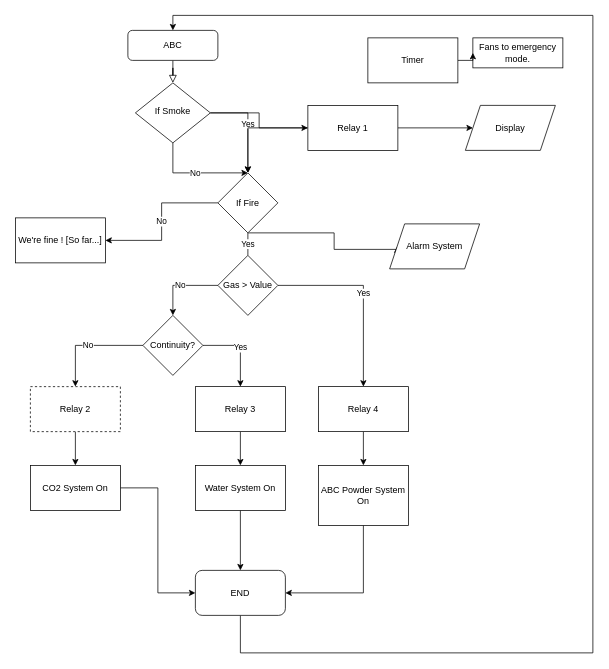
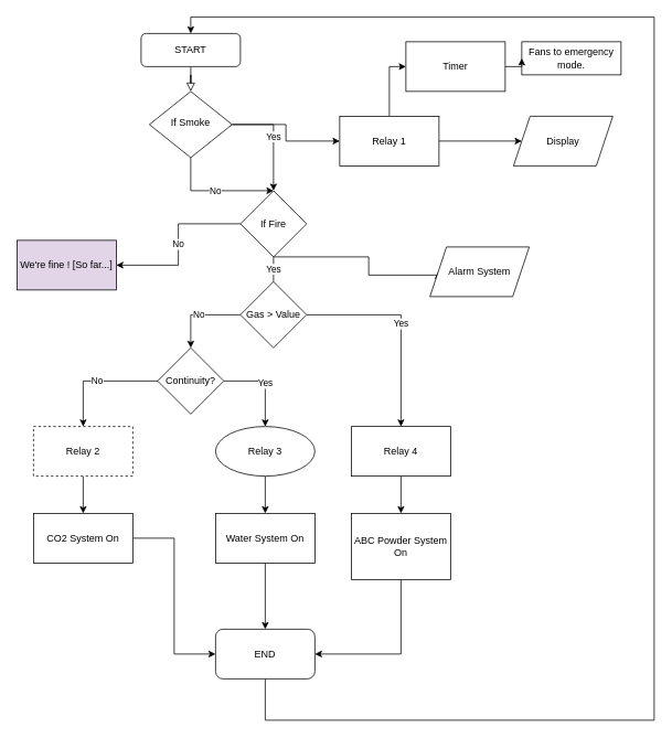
  <mxCell id="0" />
  <mxCell id="1" parent="0" />
  <mxCell id="2" value="" style="rounded=0;html=1;jettySize=auto;orthogonalLoop=1;fontSize=11;endArrow=block;endFill=0;endSize=8;strokeWidth=1;shadow=0;labelBackgroundColor=none;edgeStyle=orthogonalEdgeStyle;" parent="1" source="3" target="7" edge="1"><mxGeometry relative="1" as="geometry" /></mxCell>
- <mxCell id="3" value="ABC" style="rounded=1;whiteSpace=wrap;html=1;fontSize=12;glass=0;strokeWidth=1;shadow=0;" parent="1" vertex="1"><mxGeometry x="170" y="40" width="120" height="40" as="geometry" /></mxCell>
+ <mxCell id="3" value="START" style="rounded=1;whiteSpace=wrap;html=1;fontSize=12;glass=0;strokeWidth=1;shadow=0;" parent="1" vertex="1"><mxGeometry x="170" y="40" width="120" height="40" as="geometry" /></mxCell>
  <mxCell id="4" value="&lt;div&gt;No&lt;/div&gt;" style="edgeStyle=orthogonalEdgeStyle;rounded=0;orthogonalLoop=1;jettySize=auto;html=1;exitX=0.5;exitY=1;exitDx=0;exitDy=0;entryX=0.5;entryY=0;entryDx=0;entryDy=0;" edge="1" parent="1" source="7" target="16"><mxGeometry relative="1" as="geometry"><Array as="points"><mxPoint x="230" y="230" /></Array></mxGeometry></mxCell>
  <mxCell id="5" value="&lt;div&gt;Yes&lt;/div&gt;" style="edgeStyle=orthogonalEdgeStyle;rounded=0;orthogonalLoop=1;jettySize=auto;html=1;entryX=0.5;entryY=0;entryDx=0;entryDy=0;" edge="1" parent="1" source="7" target="16"><mxGeometry relative="1" as="geometry" /></mxCell>
  <mxCell id="6" style="edgeStyle=orthogonalEdgeStyle;rounded=0;orthogonalLoop=1;jettySize=auto;html=1;entryX=0;entryY=0.5;entryDx=0;entryDy=0;" edge="1" parent="1" source="7" target="10"><mxGeometry relative="1" as="geometry" /></mxCell>
  <mxCell id="7" value="If Smoke" style="rhombus;whiteSpace=wrap;html=1;shadow=0;fontFamily=Helvetica;fontSize=12;align=center;strokeWidth=1;spacing=6;spacingTop=-4;" parent="1" vertex="1"><mxGeometry x="180" y="110" width="100" height="80" as="geometry" /></mxCell>
  <mxCell id="8" style="edgeStyle=orthogonalEdgeStyle;rounded=0;orthogonalLoop=1;jettySize=auto;html=1;entryX=0;entryY=0.5;entryDx=0;entryDy=0;" edge="1" parent="1" source="10" target="11"><mxGeometry relative="1" as="geometry" /></mxCell>
- <mxCell id="9" style="edgeStyle=orthogonalEdgeStyle;rounded=0;orthogonalLoop=1;jettySize=auto;html=1;" edge="1" parent="1" source="10" target="16"><mxGeometry relative="1" as="geometry" /></mxCell>
+ <mxCell id="9" style="edgeStyle=orthogonalEdgeStyle;rounded=0;orthogonalLoop=1;jettySize=auto;html=1;entryX=0;entryY=0.5;entryDx=0;entryDy=0;" edge="1" parent="1" source="10" target="37"><mxGeometry relative="1" as="geometry" /></mxCell>
  <mxCell id="10" value="Relay 1" style="rounded=0;whiteSpace=wrap;html=1;" vertex="1" parent="1"><mxGeometry x="410" y="140" width="120" height="60" as="geometry" /></mxCell>
  <mxCell id="11" value="Display" style="shape=parallelogram;perimeter=parallelogramPerimeter;whiteSpace=wrap;html=1;fixedSize=1;" vertex="1" parent="1"><mxGeometry x="620" y="140" width="120" height="60" as="geometry" /></mxCell>
  <mxCell id="12" value="Fans to emergency mode." style="rounded=0;whiteSpace=wrap;html=1;" vertex="1" parent="1"><mxGeometry x="630" y="50" width="120" height="40" as="geometry" /></mxCell>
  <mxCell id="13" value="&lt;div&gt;No&lt;/div&gt;" style="edgeStyle=orthogonalEdgeStyle;rounded=0;orthogonalLoop=1;jettySize=auto;html=1;entryX=1;entryY=0.5;entryDx=0;entryDy=0;" edge="1" parent="1" source="16" target="17"><mxGeometry relative="1" as="geometry" /></mxCell>
  <mxCell id="14" value="Yes" style="edgeStyle=orthogonalEdgeStyle;rounded=0;orthogonalLoop=1;jettySize=auto;html=1;entryX=0.5;entryY=0;entryDx=0;entryDy=0;endArrow=none;" edge="1" parent="1" source="16" target="20"><mxGeometry relative="1" as="geometry" /></mxCell>
  <mxCell id="15" style="edgeStyle=orthogonalEdgeStyle;rounded=0;orthogonalLoop=1;jettySize=auto;html=1;entryX=0;entryY=0.5;entryDx=0;entryDy=0;" edge="1" parent="1" source="16" target="40"><mxGeometry relative="1" as="geometry"><Array as="points"><mxPoint x="445" y="310" /><mxPoint x="445" y="332" /></Array></mxGeometry></mxCell>
  <mxCell id="16" value="If Fire" style="rhombus;whiteSpace=wrap;html=1;" vertex="1" parent="1"><mxGeometry x="290" y="230" width="80" height="80" as="geometry" /></mxCell>
- <mxCell id="17" value="We're fine ! [So far...]" style="rounded=0;whiteSpace=wrap;html=1;" vertex="1" parent="1"><mxGeometry x="20" y="290" width="120" height="60" as="geometry" /></mxCell>
+ <mxCell id="17" value="We're fine ! [So far...]" style="rounded=0;whiteSpace=wrap;html=1;fillColor=#e1d5e7;" vertex="1" parent="1"><mxGeometry x="20" y="290" width="120" height="60" as="geometry" /></mxCell>
  <mxCell id="18" value="&lt;div&gt;No&lt;/div&gt;" style="edgeStyle=orthogonalEdgeStyle;rounded=0;orthogonalLoop=1;jettySize=auto;html=1;entryX=0.5;entryY=0;entryDx=0;entryDy=0;" edge="1" parent="1" source="20" target="23"><mxGeometry relative="1" as="geometry" /></mxCell>
  <mxCell id="19" value="&lt;div&gt;Yes&lt;/div&gt;" style="edgeStyle=orthogonalEdgeStyle;rounded=0;orthogonalLoop=1;jettySize=auto;html=1;entryX=0.5;entryY=0;entryDx=0;entryDy=0;" edge="1" parent="1" source="20" target="33"><mxGeometry relative="1" as="geometry" /></mxCell>
  <mxCell id="20" value="&lt;div&gt;Gas &amp;gt; Value&lt;/div&gt;" style="rhombus;whiteSpace=wrap;html=1;" vertex="1" parent="1"><mxGeometry x="290" y="340" width="80" height="80" as="geometry" /></mxCell>
  <mxCell id="21" value="&lt;div&gt;No&lt;/div&gt;" style="edgeStyle=orthogonalEdgeStyle;rounded=0;orthogonalLoop=1;jettySize=auto;html=1;" edge="1" parent="1" source="23" target="25"><mxGeometry relative="1" as="geometry" /></mxCell>
  <mxCell id="22" value="Yes" style="edgeStyle=orthogonalEdgeStyle;rounded=0;orthogonalLoop=1;jettySize=auto;html=1;entryX=0.5;entryY=0;entryDx=0;entryDy=0;" edge="1" parent="1" source="23" target="29"><mxGeometry relative="1" as="geometry"><Array as="points"><mxPoint x="320" y="460" /></Array></mxGeometry></mxCell>
  <mxCell id="23" value="Continuity?" style="rhombus;whiteSpace=wrap;html=1;" vertex="1" parent="1"><mxGeometry x="190" y="420" width="80" height="80" as="geometry" /></mxCell>
  <mxCell id="24" style="edgeStyle=orthogonalEdgeStyle;rounded=0;orthogonalLoop=1;jettySize=auto;html=1;entryX=0.5;entryY=0;entryDx=0;entryDy=0;" edge="1" parent="1" source="25" target="27"><mxGeometry relative="1" as="geometry" /></mxCell>
  <mxCell id="25" value="Relay 2" style="rounded=0;whiteSpace=wrap;html=1;dashed=1;" vertex="1" parent="1"><mxGeometry x="40" y="515" width="120" height="60" as="geometry" /></mxCell>
  <mxCell id="26" style="edgeStyle=orthogonalEdgeStyle;rounded=0;orthogonalLoop=1;jettySize=auto;html=1;entryX=0;entryY=0.5;entryDx=0;entryDy=0;" edge="1" parent="1" source="27" target="39"><mxGeometry relative="1" as="geometry" /></mxCell>
  <mxCell id="27" value="CO2 System On" style="rounded=0;whiteSpace=wrap;html=1;" vertex="1" parent="1"><mxGeometry x="40" y="620" width="120" height="60" as="geometry" /></mxCell>
  <mxCell id="28" style="edgeStyle=orthogonalEdgeStyle;rounded=0;orthogonalLoop=1;jettySize=auto;html=1;entryX=0.5;entryY=0;entryDx=0;entryDy=0;" edge="1" parent="1" source="29" target="31"><mxGeometry relative="1" as="geometry" /></mxCell>
- <mxCell id="29" value="Relay 3" style="rounded=0;whiteSpace=wrap;html=1;" vertex="1" parent="1"><mxGeometry x="260" y="515" width="120" height="60" as="geometry" /></mxCell>
+ <mxCell id="29" value="Relay 3" style="ellipse;whiteSpace=wrap;html=1;" vertex="1" parent="1"><mxGeometry x="260" y="515" width="120" height="60" as="geometry" /></mxCell>
  <mxCell id="30" style="edgeStyle=orthogonalEdgeStyle;rounded=0;orthogonalLoop=1;jettySize=auto;html=1;" edge="1" parent="1" source="31" target="39"><mxGeometry relative="1" as="geometry" /></mxCell>
  <mxCell id="31" value="Water System On" style="rounded=0;whiteSpace=wrap;html=1;" vertex="1" parent="1"><mxGeometry x="260" y="620" width="120" height="60" as="geometry" /></mxCell>
  <mxCell id="32" style="edgeStyle=orthogonalEdgeStyle;rounded=0;orthogonalLoop=1;jettySize=auto;html=1;" edge="1" parent="1" source="33" target="35"><mxGeometry relative="1" as="geometry" /></mxCell>
  <mxCell id="33" value="Relay 4" style="rounded=0;whiteSpace=wrap;html=1;" vertex="1" parent="1"><mxGeometry x="424" y="515" width="120" height="60" as="geometry" /></mxCell>
  <mxCell id="34" style="edgeStyle=orthogonalEdgeStyle;rounded=0;orthogonalLoop=1;jettySize=auto;html=1;entryX=1;entryY=0.5;entryDx=0;entryDy=0;" edge="1" parent="1" source="35" target="39"><mxGeometry relative="1" as="geometry"><Array as="points"><mxPoint x="484" y="790" /></Array></mxGeometry></mxCell>
  <mxCell id="35" value="&lt;div&gt;ABC Powder System On&lt;/div&gt;" style="rounded=0;whiteSpace=wrap;html=1;" vertex="1" parent="1"><mxGeometry x="424" y="620" width="120" height="80" as="geometry" /></mxCell>
  <mxCell id="36" style="edgeStyle=orthogonalEdgeStyle;rounded=0;orthogonalLoop=1;jettySize=auto;html=1;entryX=0;entryY=0.5;entryDx=0;entryDy=0;" edge="1" parent="1" source="37" target="12"><mxGeometry relative="1" as="geometry" /></mxCell>
  <mxCell id="37" value="Timer" style="rounded=0;whiteSpace=wrap;html=1;" vertex="1" parent="1"><mxGeometry x="490" y="50" width="120" height="60" as="geometry" /></mxCell>
  <mxCell id="38" style="edgeStyle=orthogonalEdgeStyle;rounded=0;orthogonalLoop=1;jettySize=auto;html=1;entryX=0.5;entryY=0;entryDx=0;entryDy=0;" edge="1" parent="1" source="39" target="3"><mxGeometry relative="1" as="geometry"><Array as="points"><mxPoint x="320" y="870" /><mxPoint x="790" y="870" /><mxPoint x="790" y="20" /><mxPoint x="230" y="20" /></Array></mxGeometry></mxCell>
  <mxCell id="39" value="&lt;div&gt;END&lt;/div&gt;" style="rounded=1;whiteSpace=wrap;html=1;" vertex="1" parent="1"><mxGeometry x="260" y="760" width="120" height="60" as="geometry" /></mxCell>
  <mxCell id="40" value="Alarm System" style="shape=parallelogram;perimeter=parallelogramPerimeter;whiteSpace=wrap;html=1;fixedSize=1;" vertex="1" parent="1"><mxGeometry x="519" y="298" width="120" height="60" as="geometry" /></mxCell>
